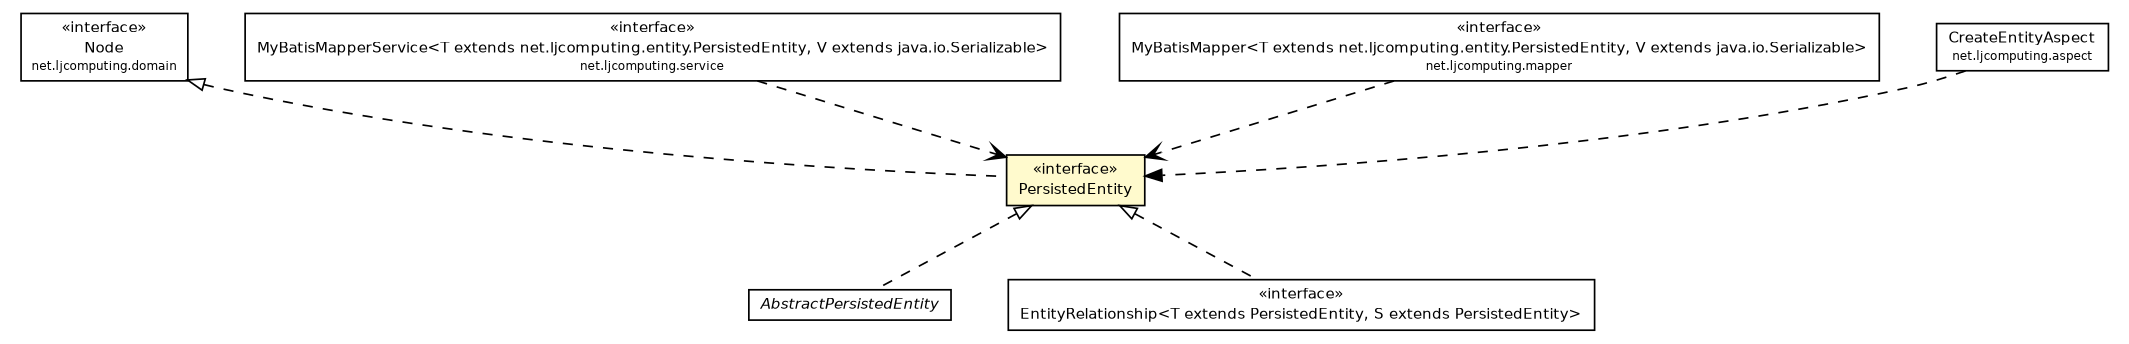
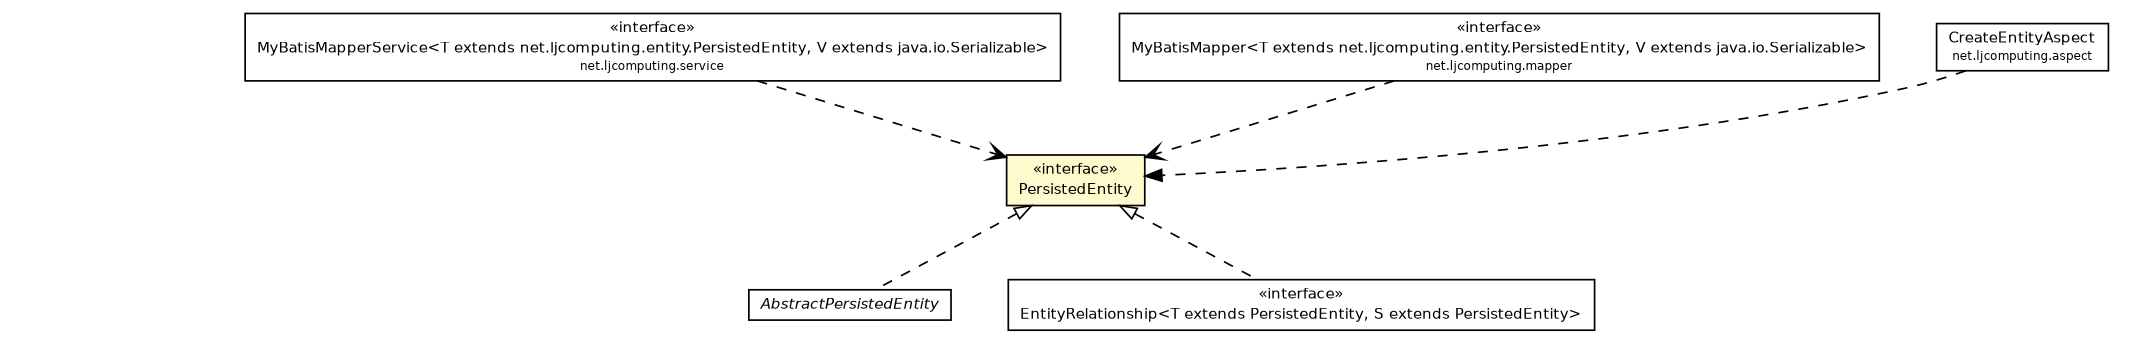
  digraph {
    nodesep=0.25
    ranksep=0.5
    node [fontcolor=black fontname=Helvetica fontsize=9.0 shape=plaintext]
    edge [fontname=Helvetica fontsize=10 headport=p labelfontname=Helvetica labelfontsize=10 style=dashed tailport=p]
    n1 [label=<<table title="net.ljcomputing.entity.AbstractPersistedEntity" border="0" cellborder="1" cellspacing="0" cellpadding="2" port="p" href="./AbstractPersistedEntity.html"> 		<tr><td><table border="0" cellspacing="0" cellpadding="1"> <tr><td align="center" balign="center"><font face="Helvetica-Oblique"> AbstractPersistedEntity </font></td></tr> 		</table></td></tr> 		</table>>]
    n2 [label=<<table title="net.ljcomputing.entity.EntityRelationship" border="0" cellborder="1" cellspacing="0" cellpadding="2" port="p" href="./EntityRelationship.html"> 		<tr><td><table border="0" cellspacing="0" cellpadding="1"> <tr><td align="center" balign="center"> &#171;interface&#187; </td></tr> <tr><td align="center" balign="center"> EntityRelationship&lt;T extends PersistedEntity, S extends PersistedEntity&gt; </td></tr> 		</table></td></tr> 		</table>>]
    n3 [label=<<table title="net.ljcomputing.entity.PersistedEntity" border="0" cellborder="1" cellspacing="0" cellpadding="2" port="p" bgcolor="lemonChiffon" href="./PersistedEntity.html"> 		<tr><td><table border="0" cellspacing="0" cellpadding="1"> <tr><td align="center" balign="center"> &#171;interface&#187; </td></tr> <tr><td align="center" balign="center"> PersistedEntity </td></tr> 		</table></td></tr> 		</table>>]
-   n4 [label=<<table title="net.ljcomputing.domain.Node" border="0" cellborder="1" cellspacing="0" cellpadding="2" port="p" href="../domain/Node.html"> 		<tr><td><table border="0" cellspacing="0" cellpadding="1"> <tr><td align="center" balign="center"> &#171;interface&#187; </td></tr> <tr><td align="center" balign="center"> Node </td></tr> <tr><td align="center" balign="center"><font point-size="7.0"> net.ljcomputing.domain </font></td></tr> 		</table></td></tr> 		</table>>]
    n5 [label=<<table title="net.ljcomputing.service.MyBatisMapperService" border="0" cellborder="1" cellspacing="0" cellpadding="2" port="p" href="../service/MyBatisMapperService.html"> 		<tr><td><table border="0" cellspacing="0" cellpadding="1"> <tr><td align="center" balign="center"> &#171;interface&#187; </td></tr> <tr><td align="center" balign="center"> MyBatisMapperService&lt;T extends net.ljcomputing.entity.PersistedEntity, V extends java.io.Serializable&gt; </td></tr> <tr><td align="center" balign="center"><font point-size="7.0"> net.ljcomputing.service </font></td></tr> 		</table></td></tr> 		</table>>]
    n6 [label=<<table title="net.ljcomputing.mapper.MyBatisMapper" border="0" cellborder="1" cellspacing="0" cellpadding="2" port="p" href="../mapper/MyBatisMapper.html"> 		<tr><td><table border="0" cellspacing="0" cellpadding="1"> <tr><td align="center" balign="center"> &#171;interface&#187; </td></tr> <tr><td align="center" balign="center"> MyBatisMapper&lt;T extends net.ljcomputing.entity.PersistedEntity, V extends java.io.Serializable&gt; </td></tr> <tr><td align="center" balign="center"><font point-size="7.0"> net.ljcomputing.mapper </font></td></tr> 		</table></td></tr> 		</table>>]
    n7 [label=<<table title="net.ljcomputing.aspect.CreateEntityAspect" border="0" cellborder="1" cellspacing="0" cellpadding="2" port="p" href="../aspect/CreateEntityAspect.html"> 		<tr><td><table border="0" cellspacing="0" cellpadding="1"> <tr><td align="center" balign="center"> CreateEntityAspect </td></tr> <tr><td align="center" balign="center"><font point-size="7.0"> net.ljcomputing.aspect </font></td></tr> 		</table></td></tr> 		</table>>]
    n3 -> n1 [arrowtail=empty dir=back]
    n3 -> n2 [arrowtail=empty dir=back]
-   n4 -> n3 [arrowtail=empty dir=back]
    n5 -> n3 [arrowhead=open color=black fontcolor=black fontsize=10.0]
    n6 -> n3 [arrowhead=open color=black fontcolor=black fontsize=10.0]
    n7 -> n3 [arrowhead=normal color=black fontcolor=black fontsize=10.0]
  }
